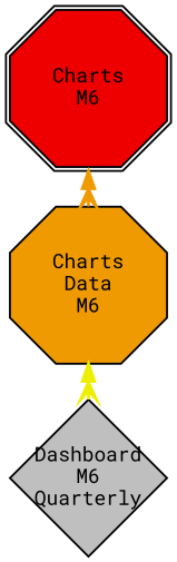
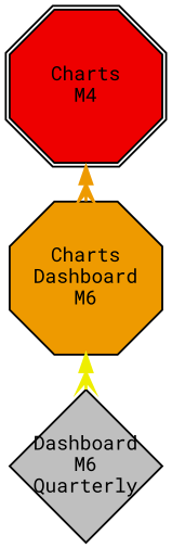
  digraph {
    fontname="Roboto Mono"
    nodesep=0.75
    node [fixedsize=true fontname="Roboto Mono" fontsize=20 penwidth=2 style=filled]
    edge [arrowhead=crow arrowsize=1.75 dir=both fontname="Roboto Mono" penwidth=3]
    n1 [fillcolor=grey75 height=2.2 label="Dashboard\nM6\nQuarterly" shape=diamond width=2.2]
-   n2 [fillcolor=orange2 height=2.2 label="Charts\nData\nM6" shape=octagon width=2.2]
-   n3 [fillcolor=red2 height=2.2 label="Charts\nM6" shape=doubleoctagon width=2.2]
+   n2 [fillcolor=orange2 height=2.2 label="Charts\nDashboard\nM6" shape=octagon width=2.2]
+   n3 [fillcolor=red2 height=2.2 label="Charts\nM4" shape=doubleoctagon width=2.2]
    n2 -> n1 [color=yellow2]
    n3 -> n2 [color=orange2]
  }
